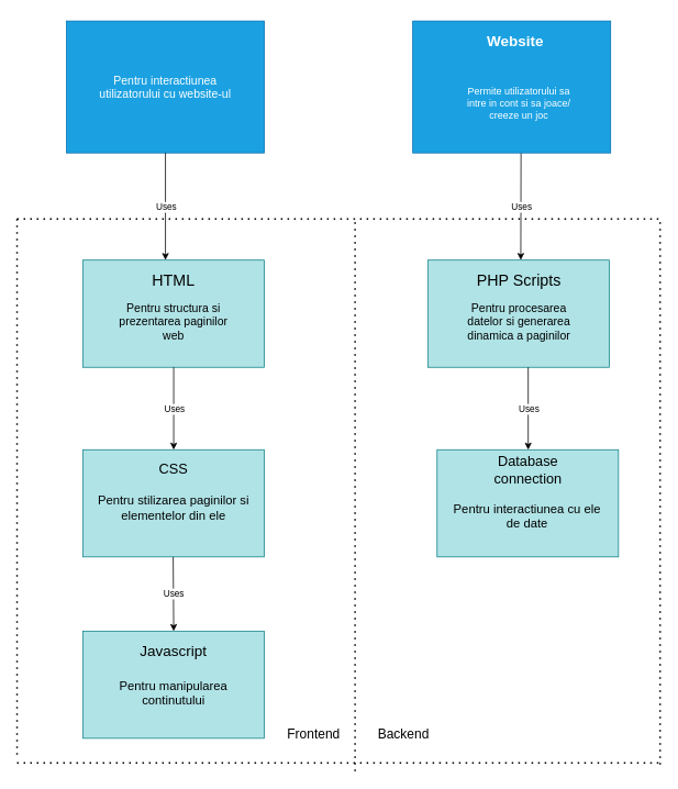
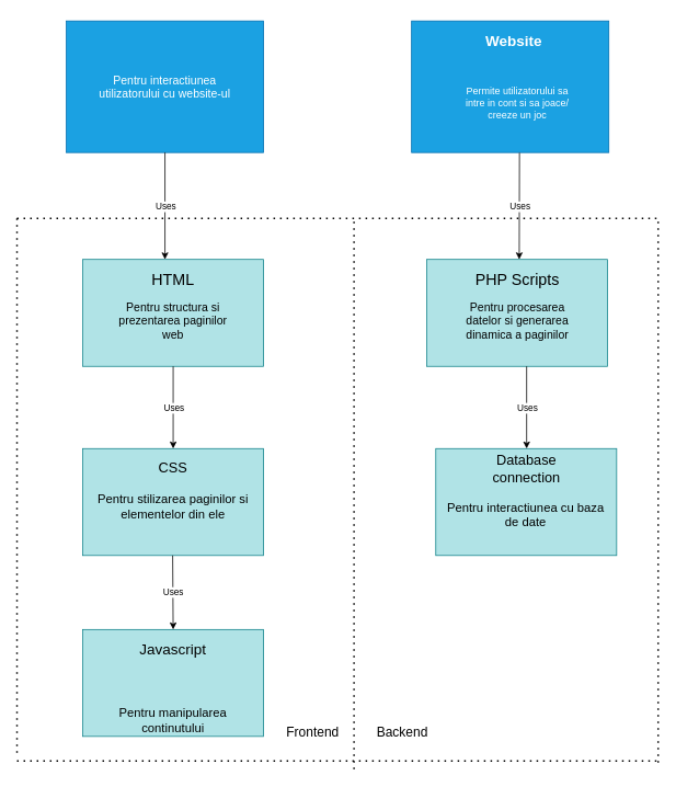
  <mxCell id="0" />
  <mxCell id="1" parent="0" />
  <mxCell id="2" value="" style="rounded=0;whiteSpace=wrap;html=1;fillColor=#1ba1e2;strokeColor=#006EAF;fontColor=#ffffff;" vertex="1" parent="1"><mxGeometry x="80" y="25" width="240" height="160" as="geometry" /></mxCell>
  <mxCell id="3" value="" style="rounded=0;whiteSpace=wrap;html=1;fillColor=#1ba1e2;strokeColor=#006EAF;fontColor=#ffffff;" vertex="1" parent="1"><mxGeometry x="500" y="25" width="240" height="160" as="geometry" /></mxCell>
  <mxCell id="4" value="&lt;font style=&quot;font-size: 14px;&quot; color=&quot;#ffffff&quot;&gt;Pentru interactiunea utilizatorului cu website-ul&lt;/font&gt;" style="text;html=1;strokeColor=none;fillColor=none;align=center;verticalAlign=middle;whiteSpace=wrap;rounded=0;" vertex="1" parent="1"><mxGeometry x="100" y="90" width="200" height="30" as="geometry" /></mxCell>
  <mxCell id="5" value="&lt;h1 style=&quot;border-color: var(--border-color); text-align: left;&quot;&gt;&lt;font color=&quot;#ffffff&quot; style=&quot;border-color: var(--border-color); font-size: 18px;&quot;&gt;&lt;span style=&quot;white-space: pre;&quot;&gt;&amp;nbsp;&amp;nbsp;&amp;nbsp;&amp;nbsp;&lt;/span&gt;Website&lt;/font&gt;&lt;/h1&gt;&lt;h1 style=&quot;border-color: var(--border-color); text-align: left;&quot;&gt;&lt;br&gt;&lt;/h1&gt;" style="text;html=1;strokeColor=none;fillColor=none;align=center;verticalAlign=middle;whiteSpace=wrap;rounded=0;" vertex="1" parent="1"><mxGeometry x="529.5" y="20" width="169" height="100" as="geometry" /></mxCell>
  <mxCell id="6" value="&lt;font color=&quot;#ffffff&quot;&gt;Permite utilizatorului sa intre in cont si sa joace/ creeze un joc&lt;/font&gt;" style="text;html=1;strokeColor=none;fillColor=none;align=center;verticalAlign=middle;whiteSpace=wrap;rounded=0;" vertex="1" parent="1"><mxGeometry x="558.5" y="105" width="140" height="40" as="geometry" /></mxCell>
  <mxCell id="7" value="" style="endArrow=classic;html=1;rounded=0;exitX=0.5;exitY=1;exitDx=0;exitDy=0;" edge="1" parent="1" source="2"><mxGeometry relative="1" as="geometry"><mxPoint x="434" y="124" as="sourcePoint" /><mxPoint x="200" y="315" as="targetPoint" /></mxGeometry></mxCell>
  <mxCell id="8" value="Uses&lt;br&gt;" style="edgeLabel;resizable=0;html=1;align=center;verticalAlign=middle;" connectable="0" vertex="1" parent="7"><mxGeometry relative="1" as="geometry" /></mxCell>
  <mxCell id="9" value="" style="endArrow=classic;html=1;rounded=0;exitX=0.547;exitY=1.002;exitDx=0;exitDy=0;exitPerimeter=0;" edge="1" parent="1" source="3"><mxGeometry relative="1" as="geometry"><mxPoint x="444" y="134" as="sourcePoint" /><mxPoint x="631" y="315" as="targetPoint" /></mxGeometry></mxCell>
  <mxCell id="10" value="Uses&lt;br&gt;" style="edgeLabel;resizable=0;html=1;align=center;verticalAlign=middle;" connectable="0" vertex="1" parent="9"><mxGeometry relative="1" as="geometry" /></mxCell>
  <mxCell id="11" value="" style="rounded=0;whiteSpace=wrap;html=1;fillColor=#b0e3e6;strokeColor=#0e8088;" vertex="1" parent="1"><mxGeometry x="100" y="315" width="220" height="130" as="geometry" /></mxCell>
  <mxCell id="12" value="" style="endArrow=classic;html=1;rounded=0;exitX=0.5;exitY=1;exitDx=0;exitDy=0;" edge="1" parent="1" source="11"><mxGeometry relative="1" as="geometry"><mxPoint x="454" y="144" as="sourcePoint" /><mxPoint x="210" y="545" as="targetPoint" /></mxGeometry></mxCell>
  <mxCell id="13" value="Uses&lt;br&gt;" style="edgeLabel;resizable=0;html=1;align=center;verticalAlign=middle;" connectable="0" vertex="1" parent="12"><mxGeometry relative="1" as="geometry" /></mxCell>
  <mxCell id="14" value="" style="rounded=0;whiteSpace=wrap;html=1;fillColor=#b0e3e6;strokeColor=#0e8088;" vertex="1" parent="1"><mxGeometry x="100" y="545" width="220" height="130" as="geometry" /></mxCell>
  <mxCell id="15" value="" style="rounded=0;whiteSpace=wrap;html=1;fillColor=#b0e3e6;strokeColor=#0e8088;" vertex="1" parent="1"><mxGeometry x="100" y="765" width="220" height="130" as="geometry" /></mxCell>
  <mxCell id="16" value="" style="endArrow=classic;html=1;rounded=0;exitX=0.5;exitY=1;exitDx=0;exitDy=0;entryX=0.5;entryY=0;entryDx=0;entryDy=0;" edge="1" parent="1" target="15"><mxGeometry relative="1" as="geometry"><mxPoint x="209.38" y="675" as="sourcePoint" /><mxPoint x="209.38" y="775" as="targetPoint" /></mxGeometry></mxCell>
  <mxCell id="17" value="Uses&lt;br&gt;" style="edgeLabel;resizable=0;html=1;align=center;verticalAlign=middle;" connectable="0" vertex="1" parent="16"><mxGeometry relative="1" as="geometry" /></mxCell>
  <mxCell id="18" value="" style="rounded=0;whiteSpace=wrap;html=1;fillColor=#b0e3e6;strokeColor=#0e8088;" vertex="1" parent="1"><mxGeometry x="518.5" y="315" width="220" height="130" as="geometry" /></mxCell>
  <mxCell id="19" value="" style="endArrow=classic;html=1;rounded=0;exitX=0.5;exitY=1;exitDx=0;exitDy=0;" edge="1" parent="1"><mxGeometry relative="1" as="geometry"><mxPoint x="640" y="445" as="sourcePoint" /><mxPoint x="640" y="545" as="targetPoint" /></mxGeometry></mxCell>
  <mxCell id="20" value="Uses&lt;br&gt;" style="edgeLabel;resizable=0;html=1;align=center;verticalAlign=middle;" connectable="0" vertex="1" parent="19"><mxGeometry relative="1" as="geometry" /></mxCell>
  <mxCell id="21" value="" style="rounded=0;whiteSpace=wrap;html=1;fillColor=#b0e3e6;strokeColor=#0e8088;" vertex="1" parent="1"><mxGeometry x="529.5" y="545" width="220" height="130" as="geometry" /></mxCell>
  <mxCell id="22" value="" style="endArrow=none;dashed=1;html=1;dashPattern=1 3;strokeWidth=2;rounded=0;" edge="1" parent="1"><mxGeometry width="50" height="50" relative="1" as="geometry"><mxPoint x="20" y="265" as="sourcePoint" /><mxPoint x="800" y="265" as="targetPoint" /></mxGeometry></mxCell>
  <mxCell id="23" value="" style="endArrow=none;dashed=1;html=1;dashPattern=1 3;strokeWidth=2;rounded=0;" edge="1" parent="1"><mxGeometry width="50" height="50" relative="1" as="geometry"><mxPoint x="20" y="265" as="sourcePoint" /><mxPoint x="20" y="915" as="targetPoint" /></mxGeometry></mxCell>
  <mxCell id="24" value="" style="endArrow=none;dashed=1;html=1;dashPattern=1 3;strokeWidth=2;rounded=0;" edge="1" parent="1"><mxGeometry width="50" height="50" relative="1" as="geometry"><mxPoint x="800" y="927" as="sourcePoint" /><mxPoint x="800" y="265" as="targetPoint" /></mxGeometry></mxCell>
  <mxCell id="25" value="" style="endArrow=none;dashed=1;html=1;dashPattern=1 3;strokeWidth=2;rounded=0;" edge="1" parent="1"><mxGeometry width="50" height="50" relative="1" as="geometry"><mxPoint x="20" y="925" as="sourcePoint" /><mxPoint x="800" y="925" as="targetPoint" /></mxGeometry></mxCell>
  <mxCell id="26" value="" style="endArrow=none;dashed=1;html=1;dashPattern=1 3;strokeWidth=2;rounded=0;" edge="1" parent="1"><mxGeometry width="50" height="50" relative="1" as="geometry"><mxPoint x="430" y="935" as="sourcePoint" /><mxPoint x="430" y="265" as="targetPoint" /></mxGeometry></mxCell>
  <mxCell id="27" value="&lt;font style=&quot;font-size: 19px;&quot;&gt;HTML&lt;/font&gt;" style="text;html=1;strokeColor=none;fillColor=none;align=center;verticalAlign=middle;whiteSpace=wrap;rounded=0;" vertex="1" parent="1"><mxGeometry x="180" y="325" width="60" height="30" as="geometry" /></mxCell>
  <mxCell id="28" value="&lt;font style=&quot;font-size: 14px;&quot;&gt;Pentru structura si prezentarea paginilor web&lt;/font&gt;" style="text;html=1;strokeColor=none;fillColor=none;align=center;verticalAlign=middle;whiteSpace=wrap;rounded=0;" vertex="1" parent="1"><mxGeometry x="130" y="365" width="160" height="50" as="geometry" /></mxCell>
  <mxCell id="29" value="&lt;font style=&quot;font-size: 17px;&quot;&gt;CSS&lt;/font&gt;" style="text;html=1;strokeColor=none;fillColor=none;align=center;verticalAlign=middle;whiteSpace=wrap;rounded=0;" vertex="1" parent="1"><mxGeometry x="180" y="555" width="60" height="30" as="geometry" /></mxCell>
  <mxCell id="30" value="&lt;font style=&quot;font-size: 15px;&quot;&gt;Pentru stilizarea paginilor si elementelor din ele&lt;/font&gt;" style="text;html=1;strokeColor=none;fillColor=none;align=center;verticalAlign=middle;whiteSpace=wrap;rounded=0;" vertex="1" parent="1"><mxGeometry x="110" y="585" width="200" height="60" as="geometry" /></mxCell>
  <mxCell id="31" value="&lt;font style=&quot;font-size: 18px;&quot;&gt;Javascript&lt;/font&gt;" style="text;html=1;strokeColor=none;fillColor=none;align=center;verticalAlign=middle;whiteSpace=wrap;rounded=0;" vertex="1" parent="1"><mxGeometry x="180" y="775" width="60" height="30" as="geometry" /></mxCell>
- <mxCell id="32" value="&lt;font style=&quot;font-size: 15px;&quot;&gt;Pentru manipularea continutului&lt;/font&gt;" style="text;html=1;strokeColor=none;fillColor=none;align=center;verticalAlign=middle;whiteSpace=wrap;rounded=0;" vertex="1" parent="1"><mxGeometry x="110" y="825" width="200" height="30" as="geometry" /></mxCell>
+ <mxCell id="32" value="&lt;font style=&quot;font-size: 15px;&quot;&gt;Pentru manipularea continutului&lt;/font&gt;" style="text;html=1;strokeColor=none;fillColor=none;align=center;verticalAlign=middle;whiteSpace=wrap;rounded=0;" vertex="1" parent="1"><mxGeometry x="110" y="860" width="200" height="30" as="geometry" /></mxCell>
  <mxCell id="33" value="&lt;font style=&quot;font-size: 19px;&quot;&gt;PHP Scripts&lt;/font&gt;" style="text;html=1;strokeColor=none;fillColor=none;align=center;verticalAlign=middle;whiteSpace=wrap;rounded=0;" vertex="1" parent="1"><mxGeometry x="567.75" y="325" width="121.5" height="30" as="geometry" /></mxCell>
  <mxCell id="34" value="&lt;font style=&quot;font-size: 14px;&quot;&gt;Pentru procesarea datelor si generarea dinamica a paginilor&lt;/font&gt;" style="text;html=1;strokeColor=none;fillColor=none;align=center;verticalAlign=middle;whiteSpace=wrap;rounded=0;" vertex="1" parent="1"><mxGeometry x="548.5" y="365" width="160" height="50" as="geometry" /></mxCell>
  <mxCell id="35" value="&lt;font style=&quot;font-size: 17px;&quot;&gt;Database connection&lt;/font&gt;" style="text;html=1;strokeColor=none;fillColor=none;align=center;verticalAlign=middle;whiteSpace=wrap;rounded=0;" vertex="1" parent="1"><mxGeometry x="609.5" y="555" width="60" height="30" as="geometry" /></mxCell>
- <mxCell id="36" value="&lt;font style=&quot;font-size: 15px;&quot;&gt;Pentru interactiunea cu ele de date&lt;/font&gt;" style="text;html=1;strokeColor=none;fillColor=none;align=center;verticalAlign=middle;whiteSpace=wrap;rounded=0;" vertex="1" parent="1"><mxGeometry x="538.5" y="595" width="200" height="60" as="geometry" /></mxCell>
+ <mxCell id="36" value="&lt;font style=&quot;font-size: 15px;&quot;&gt;Pentru interactiunea cu baza de date&lt;/font&gt;" style="text;html=1;strokeColor=none;fillColor=none;align=center;verticalAlign=middle;whiteSpace=wrap;rounded=0;" vertex="1" parent="1"><mxGeometry x="538.5" y="595" width="200" height="60" as="geometry" /></mxCell>
  <mxCell id="37" value="&lt;font style=&quot;font-size: 16px;&quot;&gt;Backend&lt;/font&gt;" style="text;html=1;strokeColor=none;fillColor=none;align=center;verticalAlign=middle;whiteSpace=wrap;rounded=0;" vertex="1" parent="1"><mxGeometry x="458.5" y="875" width="60" height="30" as="geometry" /></mxCell>
  <mxCell id="38" value="&lt;font style=&quot;font-size: 16px;&quot;&gt;Frontend&lt;/font&gt;" style="text;html=1;strokeColor=none;fillColor=none;align=center;verticalAlign=middle;whiteSpace=wrap;rounded=0;" vertex="1" parent="1"><mxGeometry x="350" y="875" width="60" height="30" as="geometry" /></mxCell>
